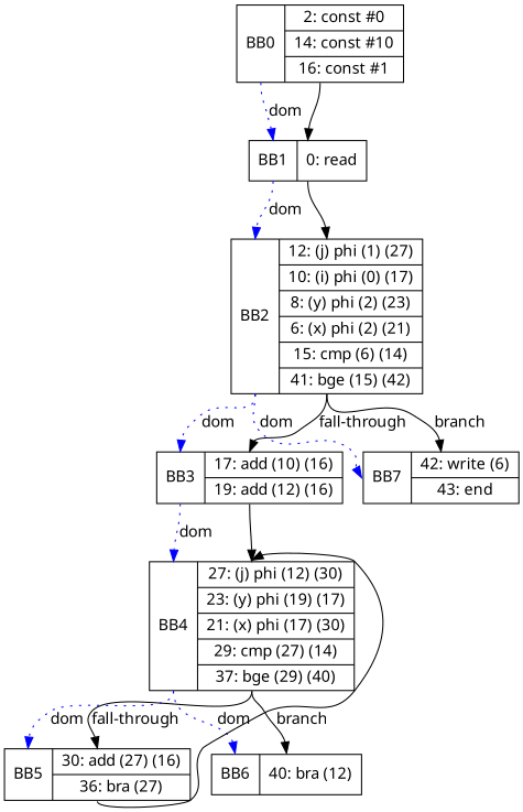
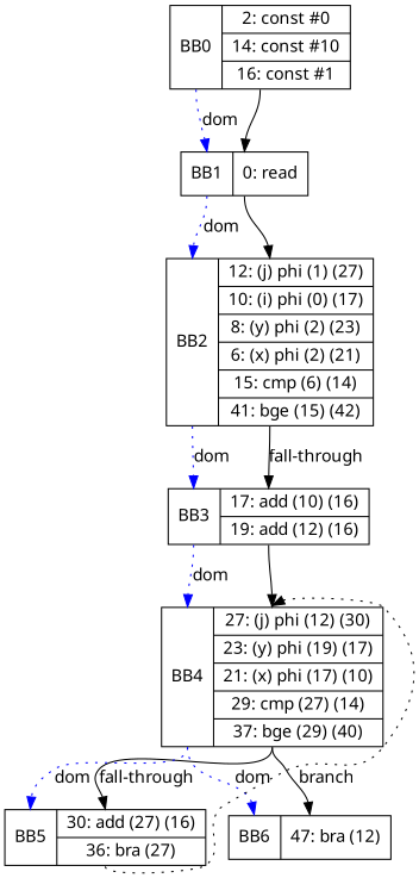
  digraph {
    fontname="Noto Sans"
    node [fontname="Noto Sans" shape=record]
    edge [fontname="Noto Sans" headport=n tailport=s]
    n1 [label="<b>BB0 | { 2: const #0 | 14: const #10 | 16: const #1 }"]
    n2 [label="<b>BB1 | { 0: read }"]
    n3 [label="<b>BB2 | { 12: (j) phi (1) (27) | 10: (i) phi (0) (17) | 8: (y) phi (2) (23) | 6: (x) phi (2) (21) | 15: cmp (6) (14) | 41: bge (15) (42) }"]
    n4 [label="<b>BB3 | { 17: add (10) (16) | 19: add (12) (16) }"]
-   n5 [label="<b>BB7 | { 42: write (6) | 43: end }"]
-   n6 [label="<b>BB4 | { 27: (j) phi (12) (30) | 23: (y) phi (19) (17) | 21: (x) phi (17) (30) | 29: cmp (27) (14) | 37: bge (29) (40) }"]
+   n6 [label="<b>BB4 | { 27: (j) phi (12) (30) | 23: (y) phi (19) (17) | 21: (x) phi (17) (10) | 29: cmp (27) (14) | 37: bge (29) (40) }"]
    n7 [label="<b>BB5 | { 30: add (27) (16) | 36: bra (27) }"]
-   n8 [label="<b>BB6 | { 40: bra (12) }"]
+   n8 [label="<b>BB6 | { 47: bra (12) }"]
    n1 -> n2 [color=blue headport=b label=dom style=dotted tailport=b]
    n1 -> n2
    n2 -> n3
    n2 -> n3 [color=blue headport=b label=dom style=dotted tailport=b]
    n3 -> n4 [label="fall-through"]
    n3 -> n4 [color=blue headport=b label=dom style=dotted tailport=b]
-   n3 -> n5 [label=branch]
-   n3 -> n5 [color=blue headport=b label=dom style=dotted tailport=b]
    n4 -> n6
    n4 -> n6 [color=blue headport=b label=dom style=dotted tailport=b]
    n6 -> n7 [label="fall-through"]
    n6 -> n7 [color=blue headport=b label=dom style=dotted tailport=b]
    n6 -> n8 [label=branch]
    n6 -> n8 [color=blue headport=b label=dom style=dotted tailport=b]
-   n7 -> n6
+   n7 -> n6 [style=dotted]
  }
